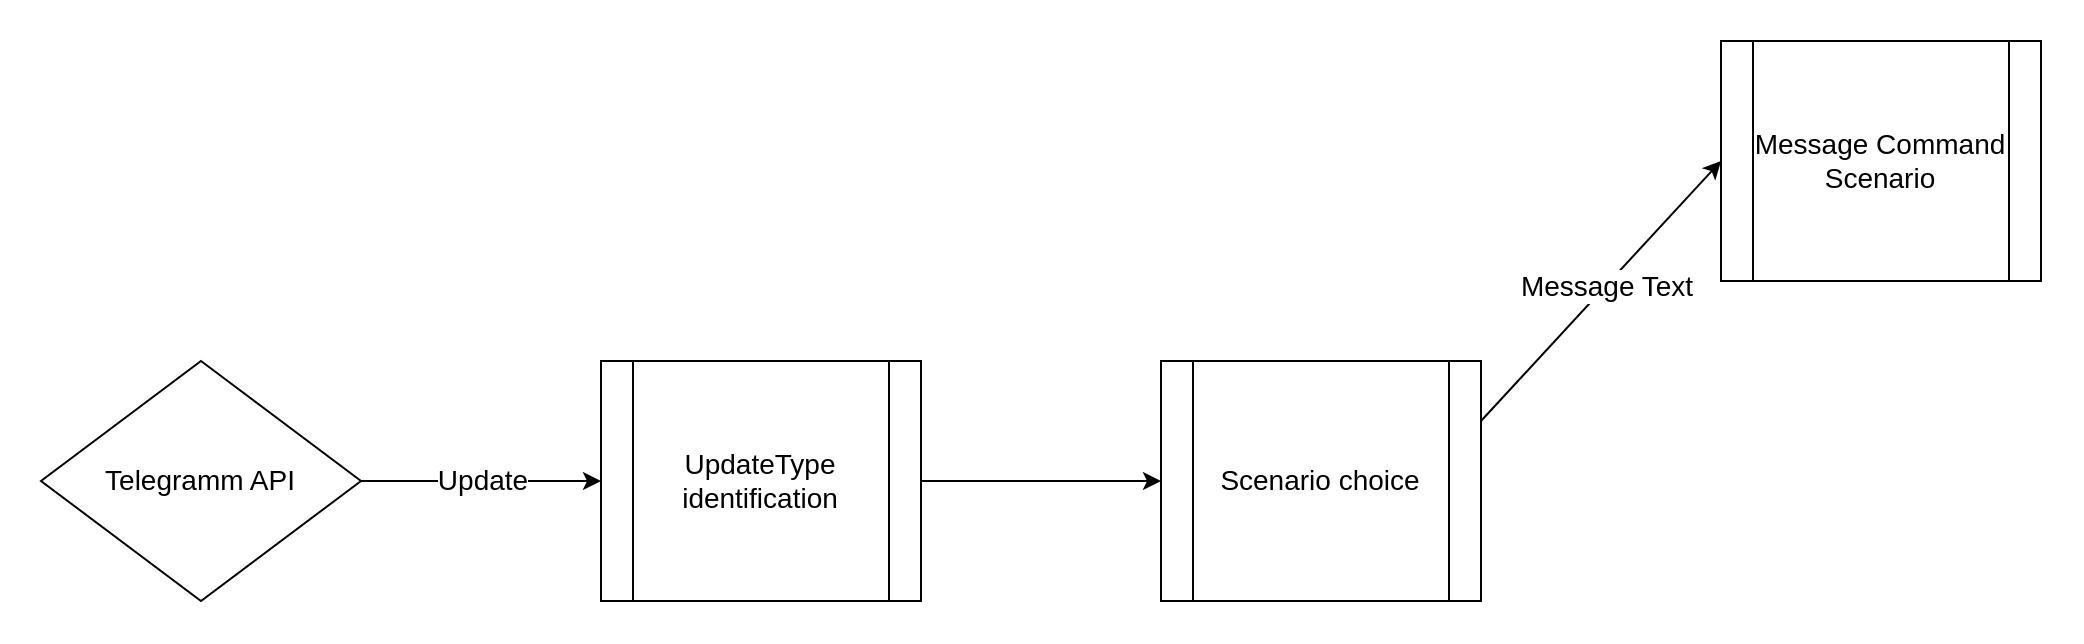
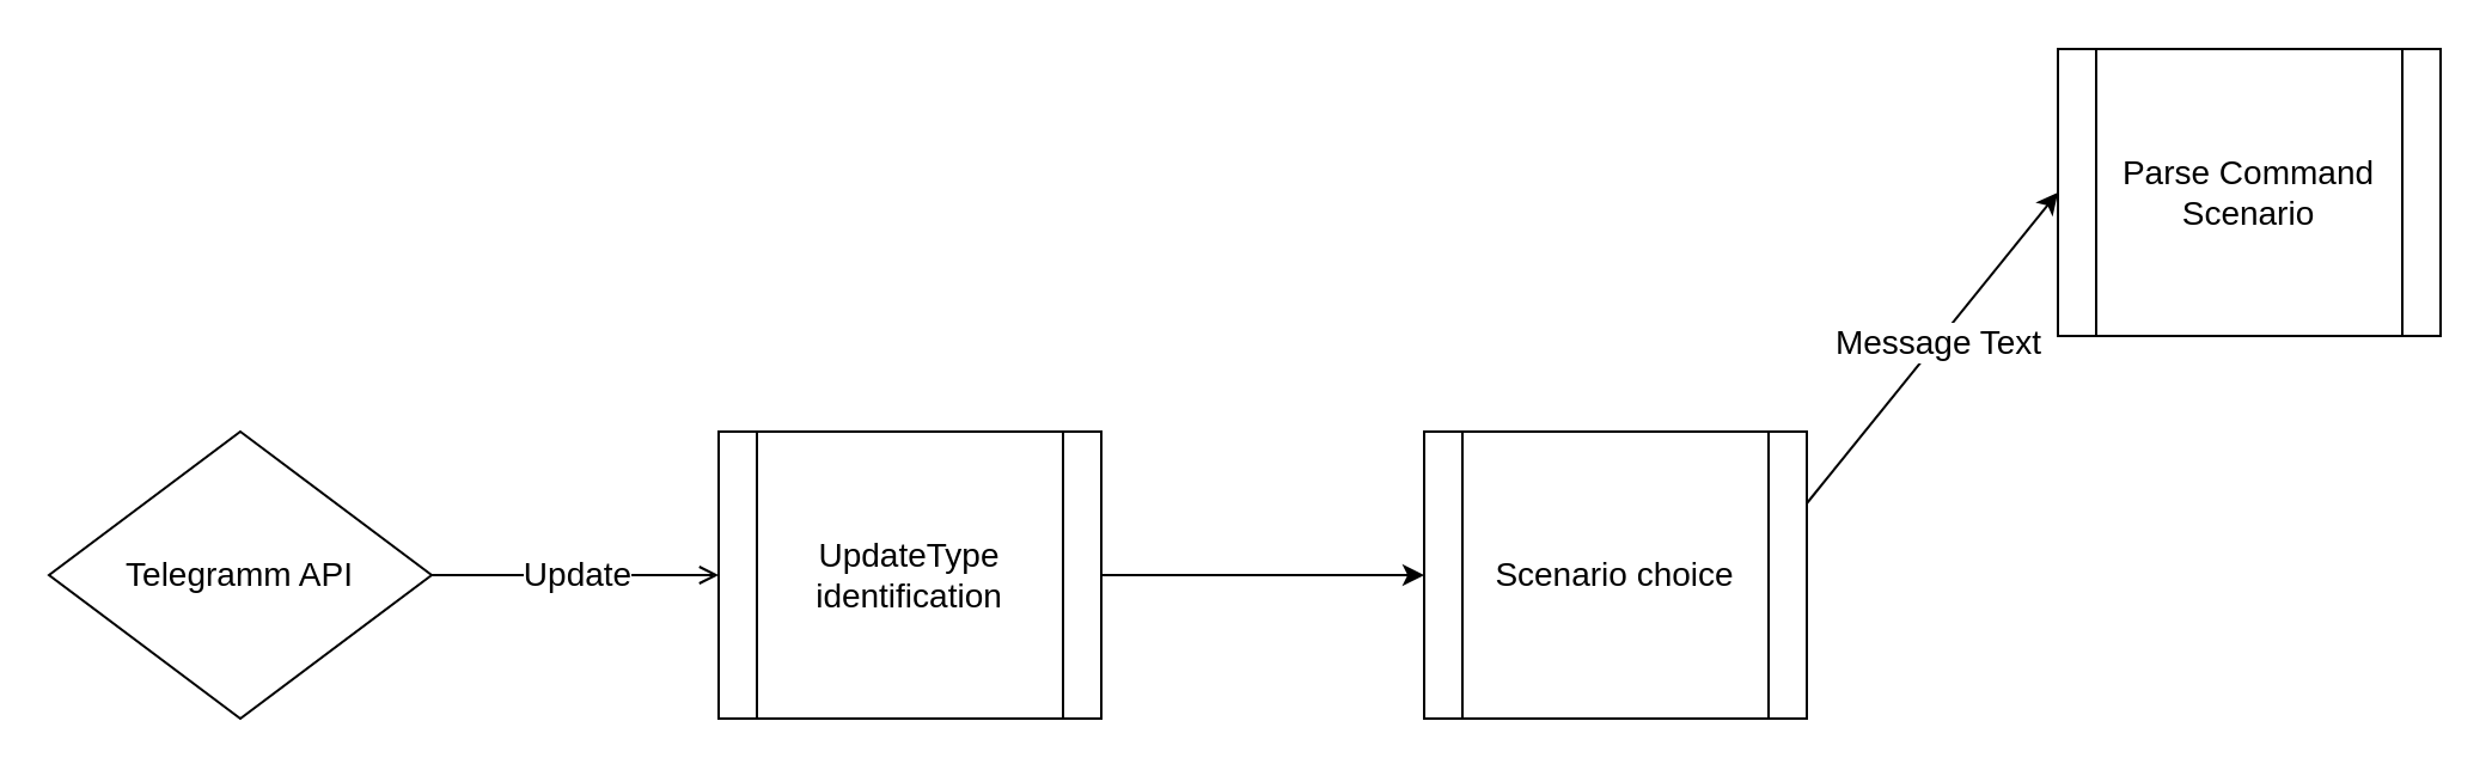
  <mxCell id="0" />
  <mxCell id="1" parent="0" />
  <mxCell id="2" value="Telegramm API" style="rhombus;whiteSpace=wrap;html=1;fontSize=14;" vertex="1" parent="1"><mxGeometry x="20" y="180" width="160" height="120" as="geometry" /></mxCell>
  <mxCell id="3" value="UpdateType&lt;br style=&quot;font-size: 14px;&quot;&gt;identification" style="shape=process;whiteSpace=wrap;html=1;backgroundOutline=1;fontSize=14;" vertex="1" parent="1"><mxGeometry x="300" y="180" width="160" height="120" as="geometry" /></mxCell>
- <mxCell id="4" value="Scenario&amp;nbsp;choice" style="shape=process;whiteSpace=wrap;html=1;backgroundOutline=1;fontSize=14;" vertex="1" parent="1"><mxGeometry x="580" y="180" width="160" height="120" as="geometry" /></mxCell>
- <mxCell id="5" value="" style="endArrow=classic;html=1;rounded=0;exitX=1;exitY=0.5;exitDx=0;exitDy=0;entryX=0;entryY=0.5;entryDx=0;entryDy=0;" edge="1" parent="1" source="2" target="3"><mxGeometry width="50" height="50" relative="1" as="geometry"><mxPoint x="360" y="220" as="sourcePoint" /><mxPoint x="410" y="170" as="targetPoint" /></mxGeometry></mxCell>
+ <mxCell id="4" value="Scenario&amp;nbsp;choice" style="shape=process;whiteSpace=wrap;html=1;backgroundOutline=1;fontSize=14;" vertex="1" parent="1"><mxGeometry x="595" y="180" width="160" height="120" as="geometry" /></mxCell>
+ <mxCell id="5" value="" style="endArrow=open;html=1;rounded=0;exitX=1;exitY=0.5;exitDx=0;exitDy=0;entryX=0;entryY=0.5;entryDx=0;entryDy=0;" edge="1" parent="1" source="2" target="3"><mxGeometry width="50" height="50" relative="1" as="geometry"><mxPoint x="360" y="220" as="sourcePoint" /><mxPoint x="410" y="170" as="targetPoint" /></mxGeometry></mxCell>
  <mxCell id="6" value="Update" style="edgeLabel;html=1;align=center;verticalAlign=middle;resizable=0;points=[];fontSize=14;" vertex="1" connectable="0" parent="5"><mxGeometry y="1" relative="1" as="geometry"><mxPoint as="offset" /></mxGeometry></mxCell>
  <mxCell id="7" value="" style="endArrow=classic;html=1;rounded=0;entryX=0;entryY=0.5;entryDx=0;entryDy=0;exitX=1;exitY=0.5;exitDx=0;exitDy=0;" edge="1" parent="1" source="3" target="4"><mxGeometry width="50" height="50" relative="1" as="geometry"><mxPoint x="360" y="220" as="sourcePoint" /><mxPoint x="410" y="170" as="targetPoint" /></mxGeometry></mxCell>
- <mxCell id="8" value="Message Command Scenario" style="shape=process;whiteSpace=wrap;html=1;backgroundOutline=1;fontSize=14;" vertex="1" parent="1"><mxGeometry x="860" y="20" width="160" height="120" as="geometry" /></mxCell>
+ <mxCell id="8" value="Parse Command Scenario" style="shape=process;whiteSpace=wrap;html=1;backgroundOutline=1;fontSize=14;" vertex="1" parent="1"><mxGeometry x="860" y="20" width="160" height="120" as="geometry" /></mxCell>
  <mxCell id="9" value="" style="endArrow=classic;html=1;rounded=0;entryX=0;entryY=0.5;entryDx=0;entryDy=0;exitX=1;exitY=0.25;exitDx=0;exitDy=0;" edge="1" parent="1" source="4" target="8"><mxGeometry width="50" height="50" relative="1" as="geometry"><mxPoint x="690" y="220" as="sourcePoint" /><mxPoint x="740" y="170" as="targetPoint" /></mxGeometry></mxCell>
  <mxCell id="10" value="Message Text" style="edgeLabel;html=1;align=center;verticalAlign=middle;resizable=0;points=[];fontSize=14;" vertex="1" connectable="0" parent="9"><mxGeometry x="0.044" relative="1" as="geometry"><mxPoint as="offset" /></mxGeometry></mxCell>
